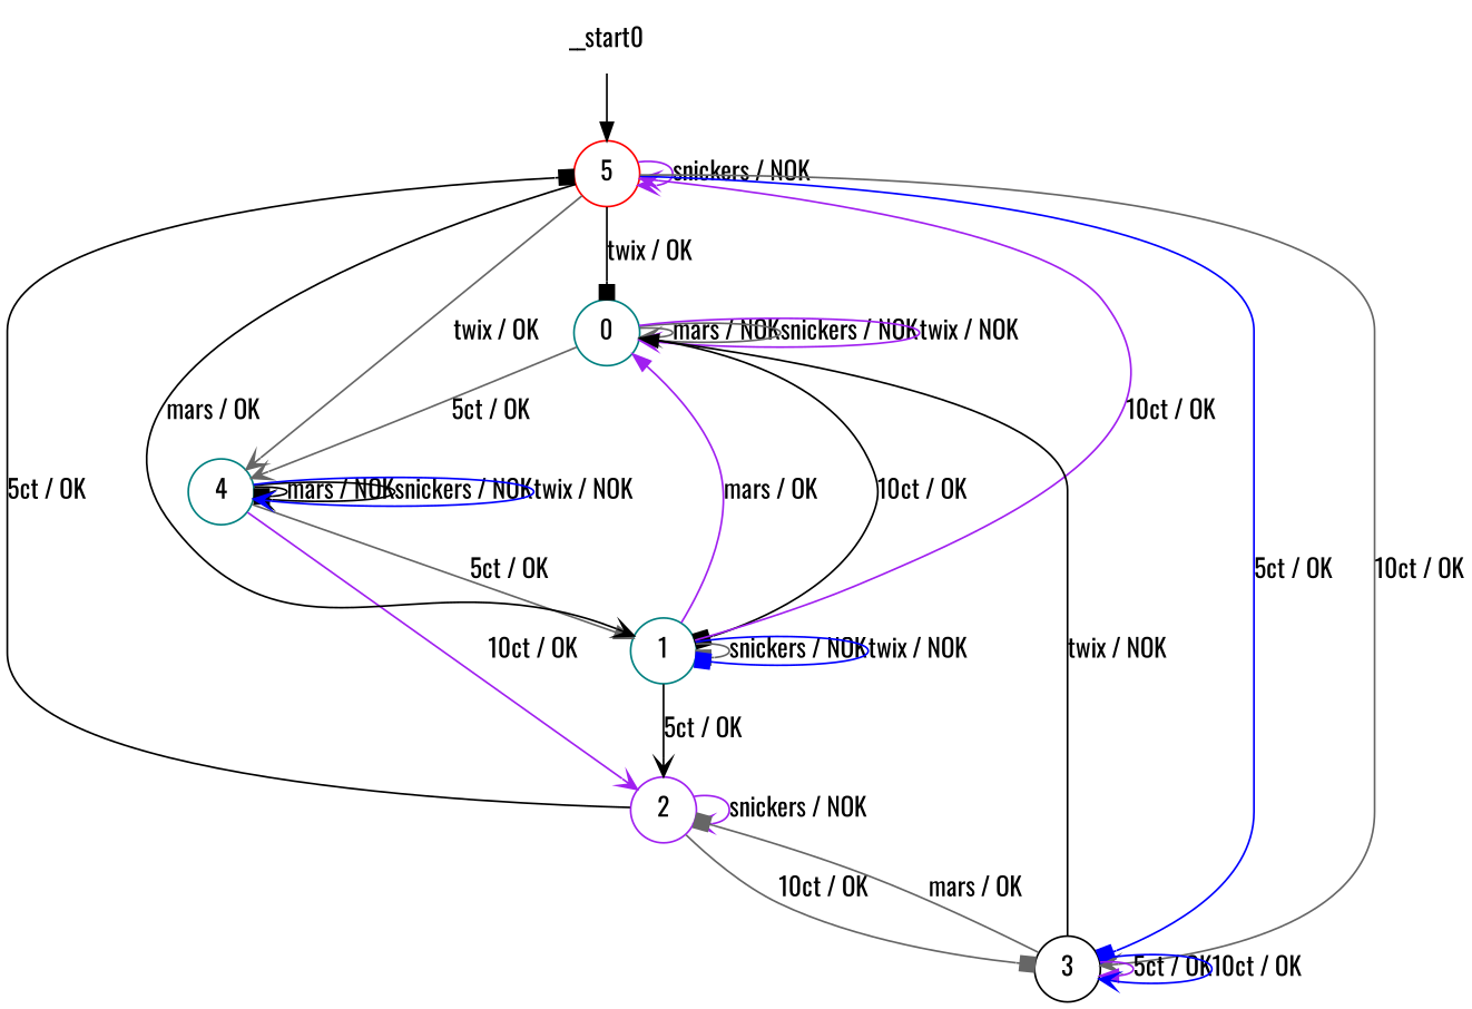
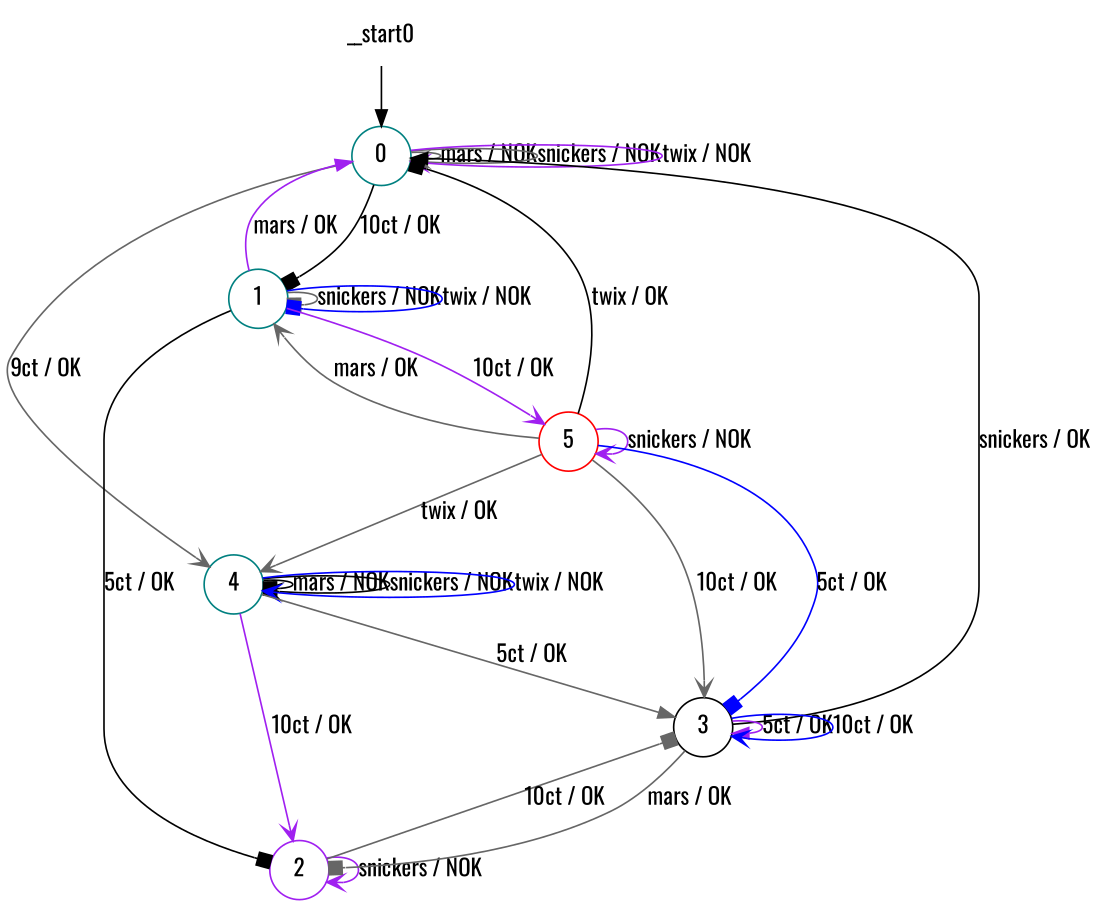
  digraph {
    fontname=Oswald
    node [color=teal fontname=Oswald shape=circle]
    edge [arrowhead=vee color=black fontname=Oswald]
    __start0 [shape=none]
    n2 [label=0]
    n3 [label=1]
    n4 [label=4]
    n5 [color=purple label=2]
    n6 [color=red label=5]
    n7 [color=black label=3]
-   __start0 -> n6 [arrowhead=normal]
+   __start0 -> n2 [arrowhead=normal]
    n2 -> n2 [color=gray40 label="mars / NOK"]
    n2 -> n2 [arrowhead=normal color=gray40 label="snickers / NOK"]
    n2 -> n2 [color=purple label="twix / NOK"]
    n2 -> n3 [arrowhead=box label="10ct / OK"]
-   n2 -> n4 [color=gray40 label="5ct / OK"]
+   n2 -> n4 [color=gray40 label="9ct / OK"]
    n3 -> n2 [arrowhead=normal color=purple label="mars / OK"]
    n3 -> n3 [arrowhead=box color=gray40 label="snickers / NOK"]
    n3 -> n3 [arrowhead=box color=blue label="twix / NOK"]
-   n3 -> n5 [label="5ct / OK"]
+   n3 -> n5 [arrowhead=box label="5ct / OK"]
    n3 -> n6 [color=purple label="10ct / OK"]
-   n4 -> n3 [arrowhead=normal color=gray40 label="5ct / OK"]
+   n4 -> n7 [arrowhead=normal color=gray40 label="5ct / OK"]
    n4 -> n4 [arrowhead=box label="mars / NOK"]
    n4 -> n4 [label="snickers / NOK"]
    n4 -> n4 [color=blue label="twix / NOK"]
    n4 -> n5 [color=purple label="10ct / OK"]
    n5 -> n5 [color=purple label="snickers / NOK"]
-   n5 -> n6 [arrowhead=box label="5ct / OK"]
    n5 -> n7 [arrowhead=box color=gray40 label="10ct / OK"]
    n6 -> n2 [arrowhead=box label="twix / OK"]
-   n6 -> n3 [label="mars / OK"]
+   n6 -> n3 [color=gray40 label="mars / OK"]
    n6 -> n4 [color=gray40 label="twix / OK"]
    n6 -> n6 [color=purple label="snickers / NOK"]
    n6 -> n7 [arrowhead=box color=blue label="5ct / OK"]
    n6 -> n7 [color=gray40 label="10ct / OK"]
-   n7 -> n2 [arrowhead=normal label="twix / NOK"]
+   n7 -> n2 [arrowhead=normal label="snickers / OK"]
    n7 -> n5 [arrowhead=box color=gray40 label="mars / OK"]
    n7 -> n7 [arrowhead=normal color=purple label="5ct / OK"]
    n7 -> n7 [color=blue label="10ct / OK"]
  }
